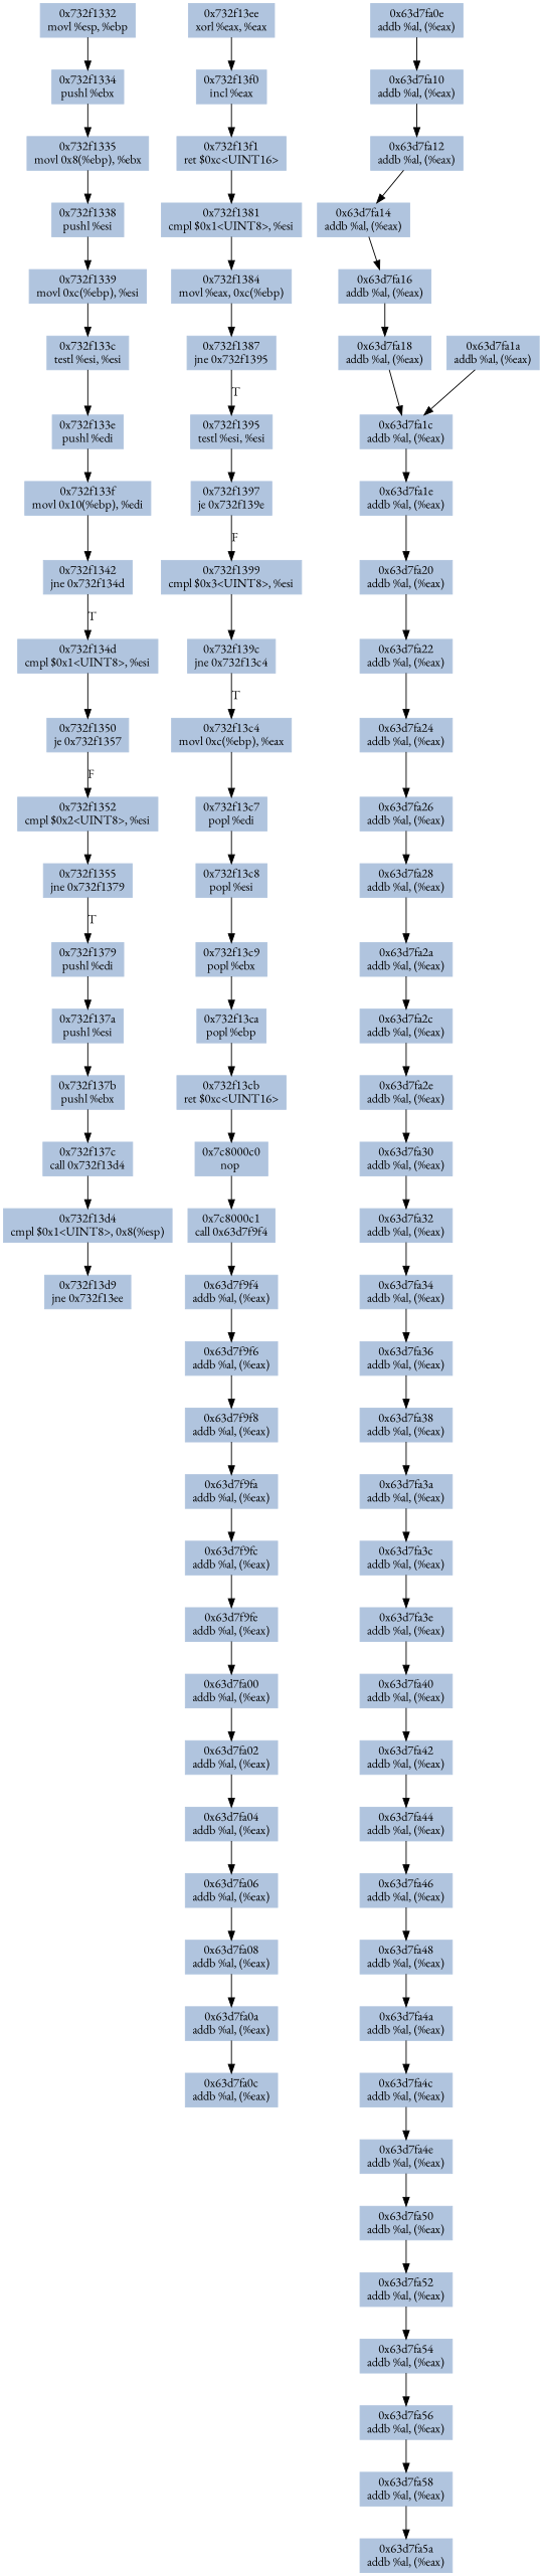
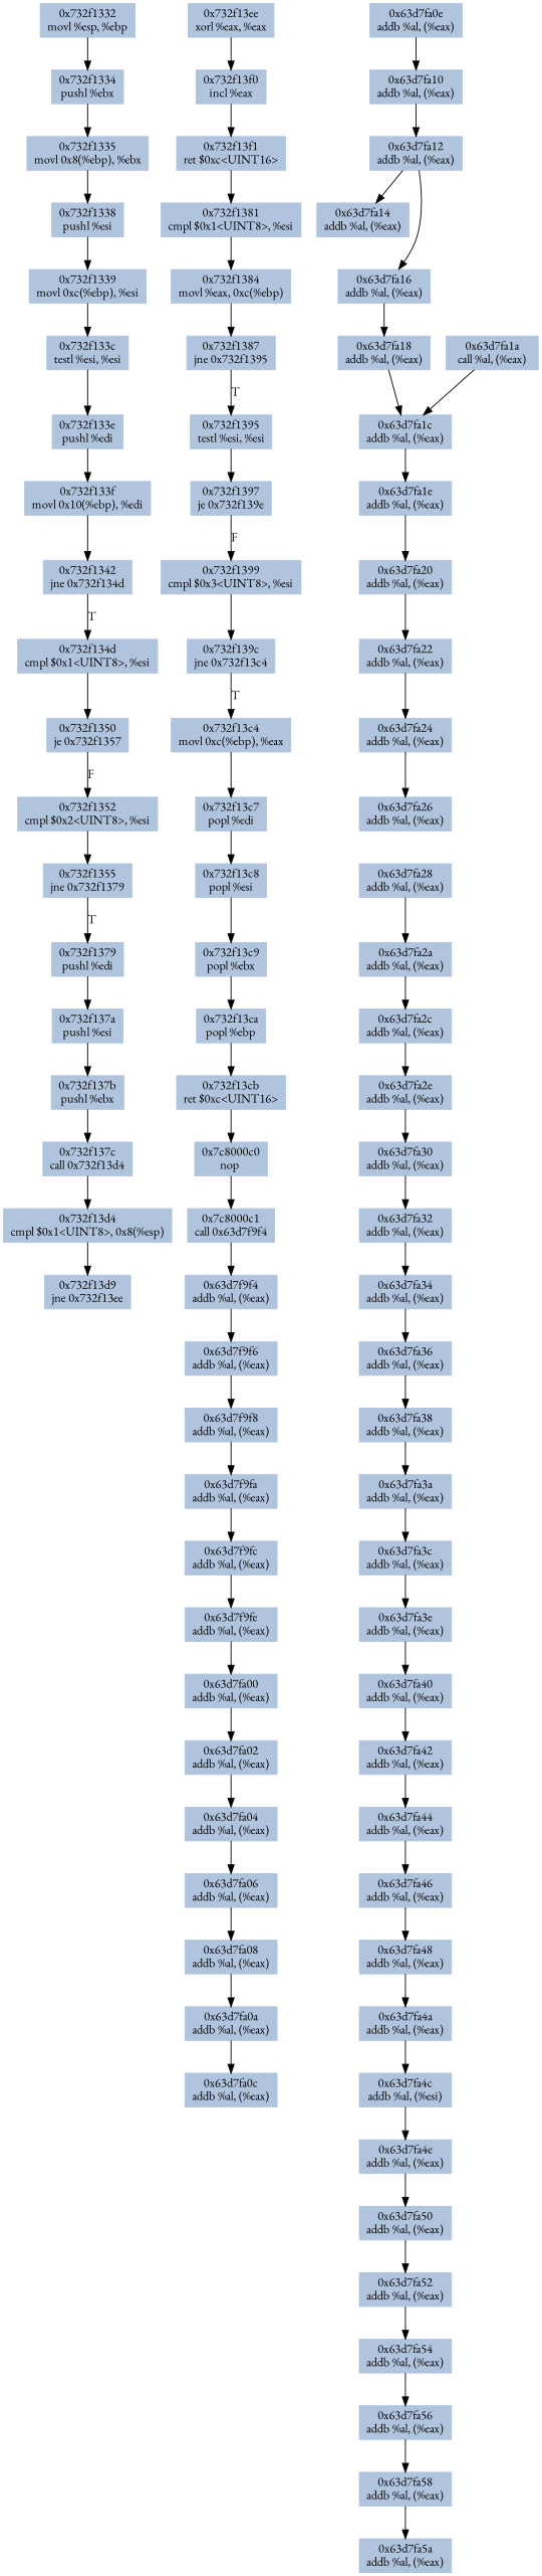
  digraph {
    fontname="EB Garamond"
    node [color=lightsteelblue fillcolor=lightsteelblue fontname="EB Garamond" shape=rectangle style=filled]
    edge [color="#000000" fontname="EB Garamond"]
    n1 [label="0x732f1332\nmovl %esp, %ebp"]
    n2 [label="0x732f1334\npushl %ebx"]
    n3 [label="0x732f1335\nmovl 0x8(%ebp), %ebx"]
    n4 [label="0x732f1338\npushl %esi"]
    n5 [label="0x732f1339\nmovl 0xc(%ebp), %esi"]
    n6 [label="0x732f133c\ntestl %esi, %esi"]
    n7 [label="0x732f133e\npushl %edi"]
    n8 [label="0x732f133f\nmovl 0x10(%ebp), %edi"]
    n9 [label="0x732f1342\njne 0x732f134d"]
    n10 [label="0x732f134d\ncmpl $0x1<UINT8>, %esi"]
    n11 [label="0x732f1350\nje 0x732f1357"]
    n12 [label="0x732f1352\ncmpl $0x2<UINT8>, %esi"]
    n13 [label="0x732f1355\njne 0x732f1379"]
    n14 [label="0x732f1379\npushl %edi"]
    n15 [label="0x732f137a\npushl %esi"]
    n16 [label="0x732f137b\npushl %ebx"]
    n17 [label="0x732f137c\ncall 0x732f13d4"]
    n18 [label="0x732f13d4\ncmpl $0x1<UINT8>, 0x8(%esp)"]
    n19 [label="0x732f13d9\njne 0x732f13ee"]
    n20 [label="0x732f13ee\nxorl %eax, %eax"]
    n21 [label="0x732f13f0\nincl %eax"]
    n22 [label="0x732f13f1\nret $0xc<UINT16>"]
    n23 [label="0x732f1381\ncmpl $0x1<UINT8>, %esi"]
    n24 [label="0x732f1384\nmovl %eax, 0xc(%ebp)"]
    n25 [label="0x732f1387\njne 0x732f1395"]
    n26 [label="0x732f1395\ntestl %esi, %esi"]
    n27 [label="0x732f1397\nje 0x732f139e"]
    n28 [label="0x732f1399\ncmpl $0x3<UINT8>, %esi"]
    n29 [label="0x732f139c\njne 0x732f13c4"]
    n30 [label="0x732f13c4\nmovl 0xc(%ebp), %eax"]
    n31 [label="0x732f13c7\npopl %edi"]
    n32 [label="0x732f13c8\npopl %esi"]
    n33 [label="0x732f13c9\npopl %ebx"]
    n34 [label="0x732f13ca\npopl %ebp"]
    n35 [label="0x732f13cb\nret $0xc<UINT16>"]
    n36 [label="0x7c8000c0\nnop "]
    n37 [label="0x7c8000c1\ncall 0x63d7f9f4"]
    n38 [label="0x63d7f9f4\naddb %al, (%eax)"]
    n39 [label="0x63d7f9f6\naddb %al, (%eax)"]
    n40 [label="0x63d7f9f8\naddb %al, (%eax)"]
    n41 [label="0x63d7f9fa\naddb %al, (%eax)"]
    n42 [label="0x63d7f9fc\naddb %al, (%eax)"]
    n43 [label="0x63d7f9fe\naddb %al, (%eax)"]
    n44 [label="0x63d7fa00\naddb %al, (%eax)"]
    n45 [label="0x63d7fa02\naddb %al, (%eax)"]
    n46 [label="0x63d7fa04\naddb %al, (%eax)"]
    n47 [label="0x63d7fa06\naddb %al, (%eax)"]
    n48 [label="0x63d7fa08\naddb %al, (%eax)"]
    n49 [label="0x63d7fa0a\naddb %al, (%eax)"]
    n50 [label="0x63d7fa0c\naddb %al, (%eax)"]
    n51 [label="0x63d7fa0e\naddb %al, (%eax)"]
    n52 [label="0x63d7fa10\naddb %al, (%eax)"]
    n53 [label="0x63d7fa12\naddb %al, (%eax)"]
    n54 [label="0x63d7fa14\naddb %al, (%eax)"]
    n55 [label="0x63d7fa16\naddb %al, (%eax)"]
    n56 [label="0x63d7fa18\naddb %al, (%eax)"]
    n57 [label="0x63d7fa1c\naddb %al, (%eax)"]
-   n58 [label="0x63d7fa1a\naddb %al, (%eax)"]
+   n58 [label="0x63d7fa1a\ncall %al, (%eax)"]
    n59 [label="0x63d7fa1e\naddb %al, (%eax)"]
    n60 [label="0x63d7fa20\naddb %al, (%eax)"]
    n61 [label="0x63d7fa22\naddb %al, (%eax)"]
    n62 [label="0x63d7fa24\naddb %al, (%eax)"]
    n63 [label="0x63d7fa26\naddb %al, (%eax)"]
    n64 [label="0x63d7fa28\naddb %al, (%eax)"]
    n65 [label="0x63d7fa2a\naddb %al, (%eax)"]
    n66 [label="0x63d7fa2c\naddb %al, (%eax)"]
    n67 [label="0x63d7fa2e\naddb %al, (%eax)"]
    n68 [label="0x63d7fa30\naddb %al, (%eax)"]
    n69 [label="0x63d7fa32\naddb %al, (%eax)"]
    n70 [label="0x63d7fa34\naddb %al, (%eax)"]
    n71 [label="0x63d7fa36\naddb %al, (%eax)"]
    n72 [label="0x63d7fa38\naddb %al, (%eax)"]
    n73 [label="0x63d7fa3a\naddb %al, (%eax)"]
    n74 [label="0x63d7fa3c\naddb %al, (%eax)"]
    n75 [label="0x63d7fa3e\naddb %al, (%eax)"]
    n76 [label="0x63d7fa40\naddb %al, (%eax)"]
    n77 [label="0x63d7fa42\naddb %al, (%eax)"]
    n78 [label="0x63d7fa44\naddb %al, (%eax)"]
    n79 [label="0x63d7fa46\naddb %al, (%eax)"]
    n80 [label="0x63d7fa48\naddb %al, (%eax)"]
    n81 [label="0x63d7fa4a\naddb %al, (%eax)"]
-   n82 [label="0x63d7fa4c\naddb %al, (%eax)"]
+   n82 [label="0x63d7fa4c\naddb %al, (%esi)"]
    n83 [label="0x63d7fa4e\naddb %al, (%eax)"]
    n84 [label="0x63d7fa50\naddb %al, (%eax)"]
    n85 [label="0x63d7fa52\naddb %al, (%eax)"]
    n86 [label="0x63d7fa54\naddb %al, (%eax)"]
    n87 [label="0x63d7fa56\naddb %al, (%eax)"]
    n88 [label="0x63d7fa58\naddb %al, (%eax)"]
    n89 [label="0x63d7fa5a\naddb %al, (%eax)"]
    n1 -> n2
    n2 -> n3
    n3 -> n4
    n4 -> n5
    n5 -> n6
    n6 -> n7
    n7 -> n8
    n8 -> n9
    n9 -> n10 [label=T]
    n10 -> n11
    n11 -> n12 [label=F]
    n12 -> n13
    n13 -> n14 [label=T]
    n14 -> n15
    n15 -> n16
    n16 -> n17
    n17 -> n18
    n18 -> n19
    n20 -> n21
    n21 -> n22
    n22 -> n23
    n23 -> n24
    n24 -> n25
    n25 -> n26 [label=T]
    n26 -> n27
    n27 -> n28 [label=F]
    n28 -> n29
    n29 -> n30 [label=T]
    n30 -> n31
    n31 -> n32
    n32 -> n33
    n33 -> n34
    n34 -> n35
    n35 -> n36
    n36 -> n37
    n37 -> n38
    n38 -> n39
    n39 -> n40
    n40 -> n41
    n41 -> n42
    n42 -> n43
    n43 -> n44
    n44 -> n45
    n45 -> n46
    n46 -> n47
    n47 -> n48
    n48 -> n49
    n49 -> n50
    n51 -> n52
    n52 -> n53
    n53 -> n54
-   n54 -> n55
+   n53 -> n55
    n55 -> n56
    n56 -> n57
    n57 -> n59
    n58 -> n57
    n59 -> n60
    n60 -> n61
    n61 -> n62
    n62 -> n63
-   n63 -> n64
    n64 -> n65
    n65 -> n66
    n66 -> n67
    n67 -> n68
    n68 -> n69
    n69 -> n70
    n70 -> n71
    n71 -> n72
    n72 -> n73
    n73 -> n74
    n74 -> n75
    n75 -> n76
    n76 -> n77
    n77 -> n78
    n78 -> n79
    n79 -> n80
    n80 -> n81
    n81 -> n82
    n82 -> n83
    n83 -> n84
    n84 -> n85
    n85 -> n86
    n86 -> n87
    n87 -> n88
    n88 -> n89
  }
